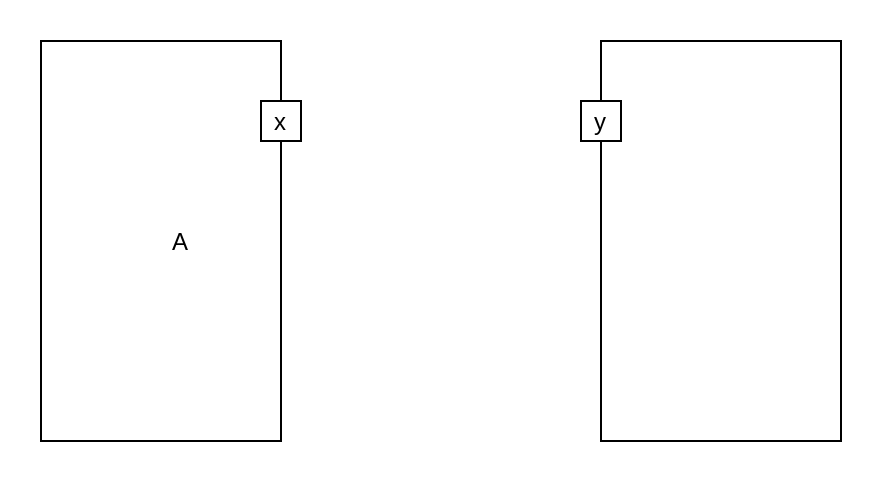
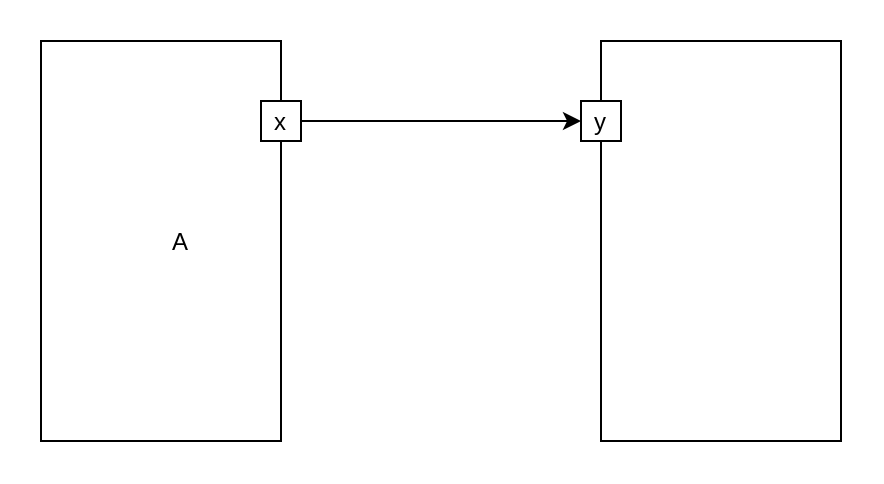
  <mxCell id="0" />
  <mxCell id="1" parent="0" />
  <mxCell id="2" value="" style="rounded=0;" vertex="1" parent="1"><mxGeometry x="20" y="20" width="120" height="200" as="geometry" /></mxCell>
  <mxCell id="3" value="A" style="text;strokeColor=none;fillColor=none;align=center;verticalAlign=middle;rounded=0;" vertex="1" parent="1"><mxGeometry x="70" y="110" width="40" height="20" as="geometry" /></mxCell>
  <mxCell id="4" value="" style="rounded=0;" vertex="1" parent="1"><mxGeometry x="300" y="20" width="120" height="200" as="geometry" /></mxCell>
  <mxCell id="5" value="" style="rounded=0;" vertex="1" parent="1"><mxGeometry x="130" y="50" width="20" height="20" as="geometry" /></mxCell>
+ <mxCell id="6" style="edgeStyle=orthogonalEdgeStyle;rounded=0;orthogonalLoop=1;jettySize=auto;html=1;exitX=1;exitY=0.5;exitDx=0;exitDy=0;entryX=0;entryY=0.5;entryDx=0;entryDy=0;" edge="1" parent="1" source="7" target="9"><mxGeometry relative="1" as="geometry" /></mxCell>
  <mxCell id="7" value="x" style="text;strokeColor=none;fillColor=none;align=center;verticalAlign=middle;rounded=0;" vertex="1" parent="1"><mxGeometry x="130" y="50" width="20" height="20" as="geometry" /></mxCell>
  <mxCell id="8" value="" style="rounded=0;" vertex="1" parent="1"><mxGeometry x="290" y="50" width="20" height="20" as="geometry" /></mxCell>
  <mxCell id="9" value="y" style="text;strokeColor=none;fillColor=none;align=center;verticalAlign=middle;rounded=0;" vertex="1" parent="1"><mxGeometry x="290" y="50" width="20" height="20" as="geometry" /></mxCell>
